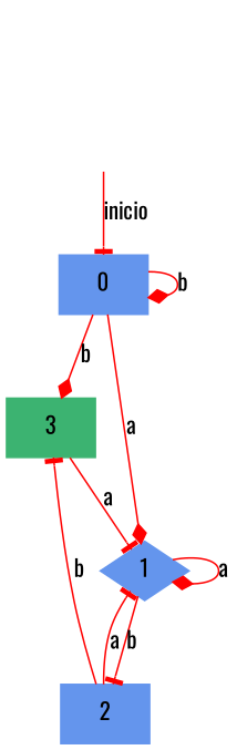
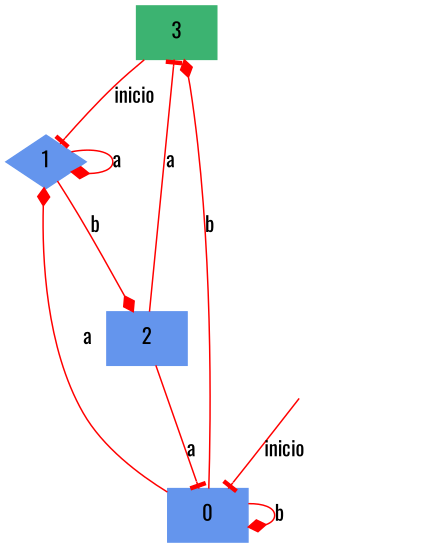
  digraph {
    fontname=Oswald
    rankdir=TB
    node [color=cornflowerblue fontname=Oswald shape=box style=filled]
    edge [arrowhead=tee color=red fontname=Oswald]
    3 [color=mediumseagreen]
    1 [shape=diamond]
    0
    2
    secret_node [shape=circle style=invis]
-   3 -> 1 [label=a]
+   3 -> 1 [label=inicio]
    1 -> 1 [arrowhead=diamond label=a]
-   1 -> 2 [label=b]
+   1 -> 2 [arrowhead=diamond label=b]
    0 -> 3 [arrowhead=diamond label=b]
    0 -> 1 [arrowhead=diamond label=a]
    0 -> 0 [arrowhead=diamond label=b]
-   2 -> 3 [label=b]
-   2 -> 1 [label=a]
+   2 -> 3 [label=a]
+   2 -> 0 [label=a]
    secret_node -> 0 [label=inicio]
  }
